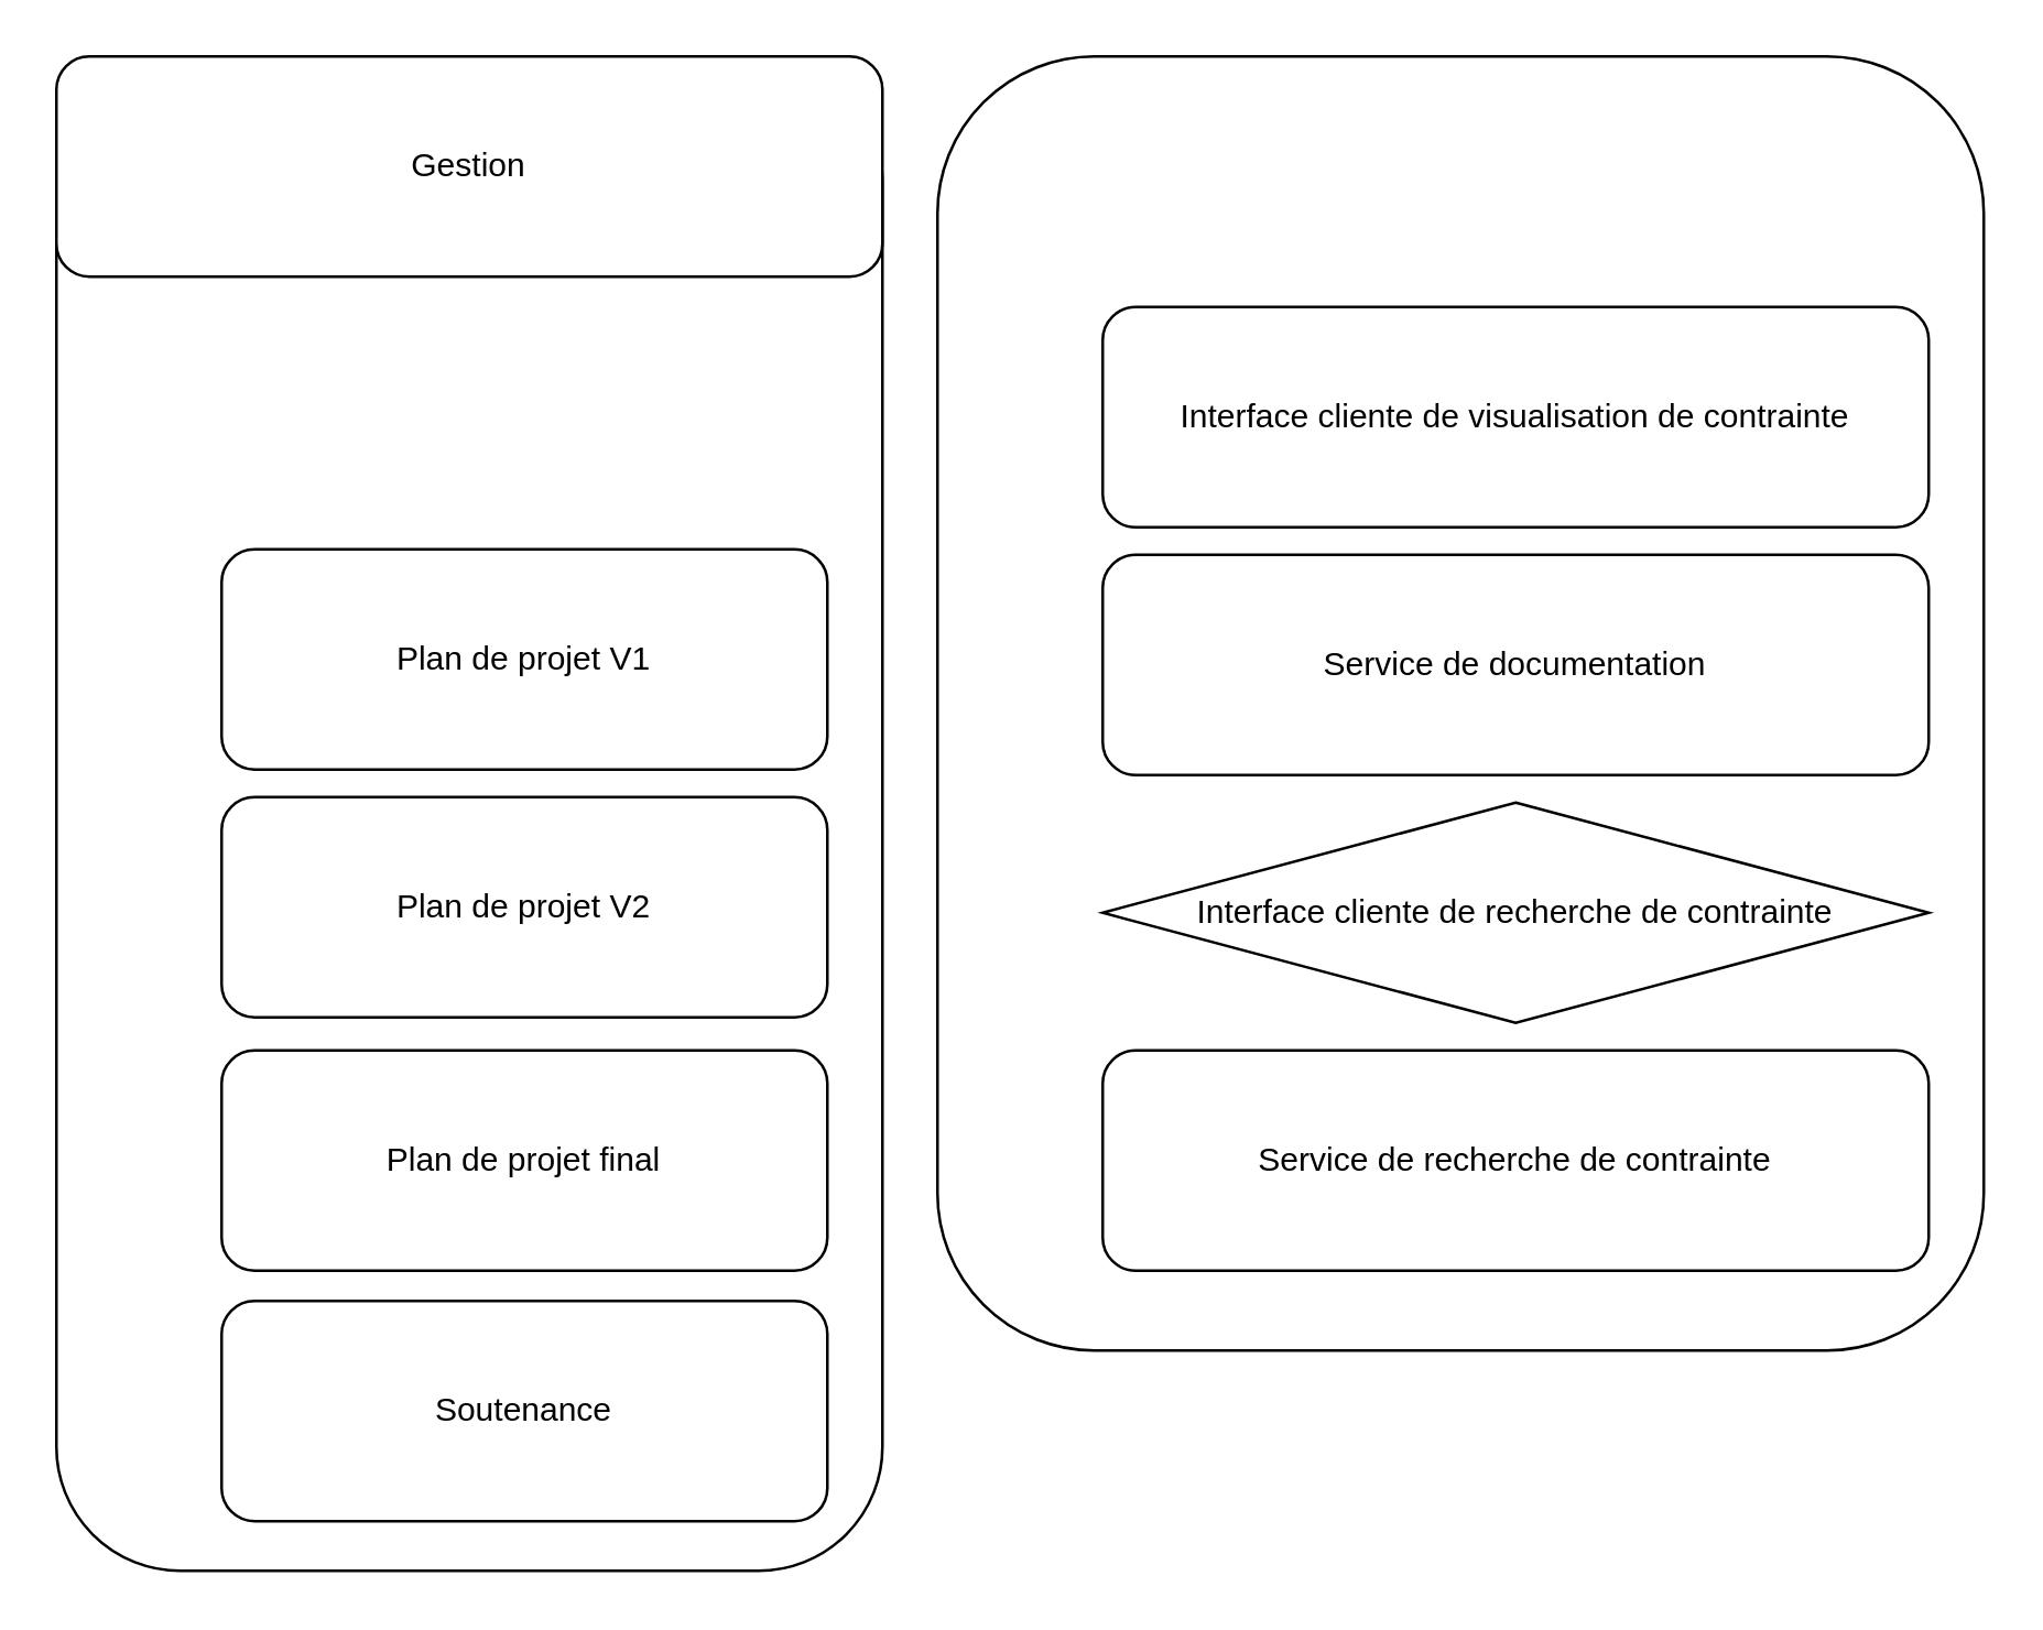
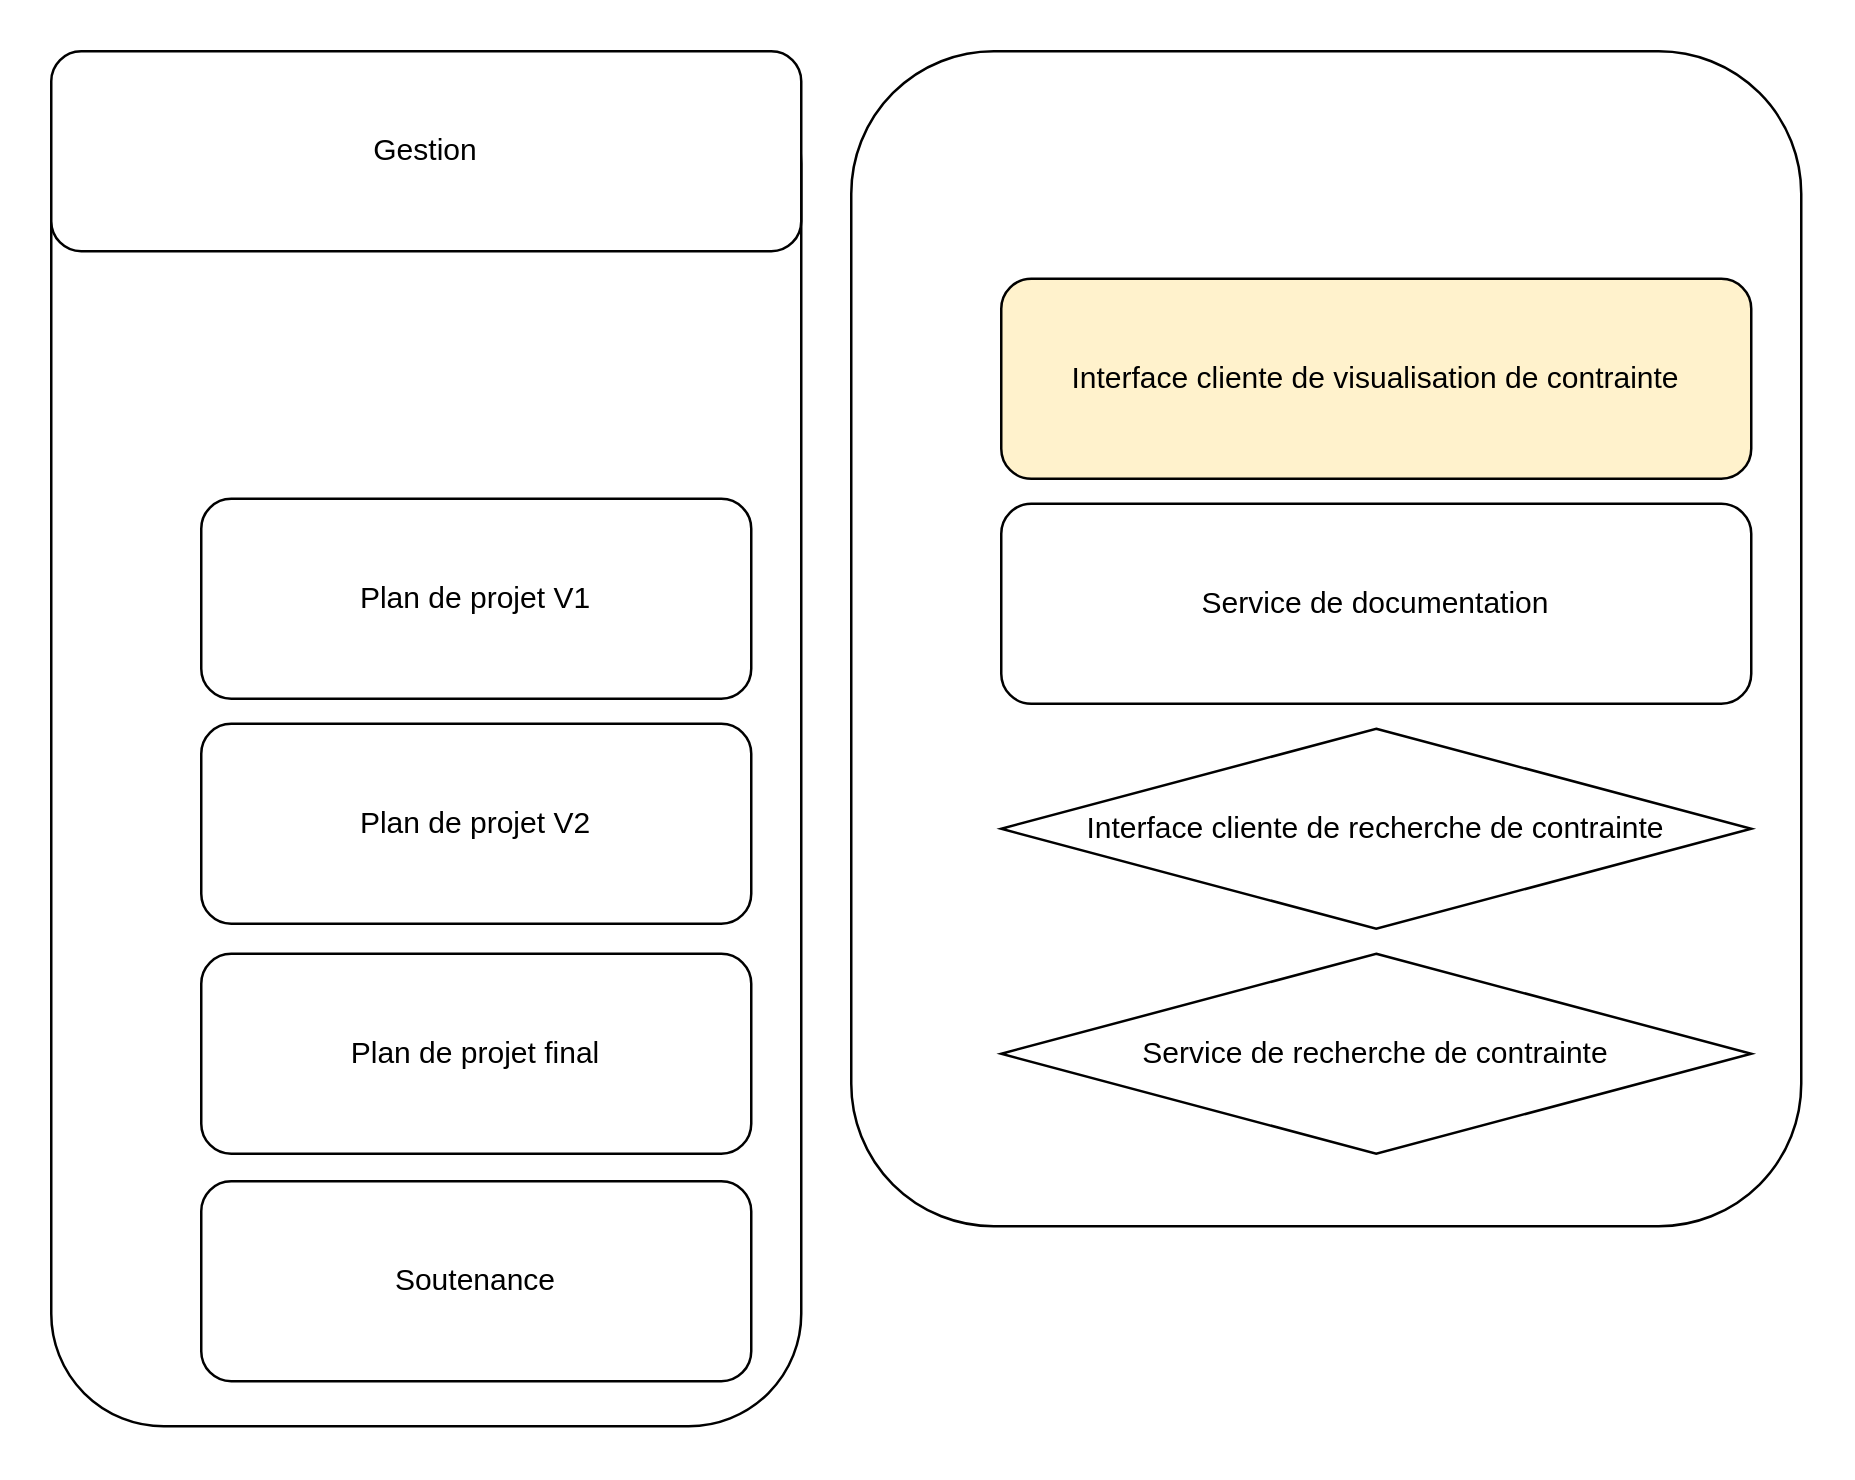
  <mxCell id="0" />
  <mxCell id="1" parent="0" />
  <mxCell id="2" value="" style="rounded=1;whiteSpace=wrap;html=1;" vertex="1" parent="1"><mxGeometry x="340" y="20" width="380" height="470" as="geometry" /></mxCell>
  <mxCell id="3" value="" style="rounded=1;whiteSpace=wrap;html=1;" vertex="1" parent="1"><mxGeometry x="20" y="20" width="300" height="550" as="geometry" /></mxCell>
  <mxCell id="4" value="Gestion" style="rounded=1;whiteSpace=wrap;html=1;" vertex="1" parent="1"><mxGeometry x="20" y="20" width="300" height="80" as="geometry" /></mxCell>
  <mxCell id="5" value="Plan de projet V1" style="rounded=1;whiteSpace=wrap;html=1;" vertex="1" parent="1"><mxGeometry x="80" y="199" width="220" height="80" as="geometry" /></mxCell>
  <mxCell id="6" value="Plan de projet V2" style="rounded=1;whiteSpace=wrap;html=1;" vertex="1" parent="1"><mxGeometry x="80" y="289" width="220" height="80" as="geometry" /></mxCell>
  <mxCell id="7" value="Plan de projet final" style="rounded=1;whiteSpace=wrap;html=1;" vertex="1" parent="1"><mxGeometry x="80" y="381" width="220" height="80" as="geometry" /></mxCell>
- <mxCell id="8" value="Interface cliente de visualisation de contrainte" style="rounded=1;whiteSpace=wrap;html=1;" vertex="1" parent="1"><mxGeometry x="400" y="111" width="300" height="80" as="geometry" /></mxCell>
+ <mxCell id="8" value="Interface cliente de visualisation de contrainte" style="rounded=1;whiteSpace=wrap;html=1;fillColor=#fff2cc;" vertex="1" parent="1"><mxGeometry x="400" y="111" width="300" height="80" as="geometry" /></mxCell>
  <mxCell id="9" value="Service de documentation" style="rounded=1;whiteSpace=wrap;html=1;" vertex="1" parent="1"><mxGeometry x="400" y="201" width="300" height="80" as="geometry" /></mxCell>
  <mxCell id="10" value="Soutenance" style="rounded=1;whiteSpace=wrap;html=1;" vertex="1" parent="1"><mxGeometry x="80" y="472" width="220" height="80" as="geometry" /></mxCell>
  <mxCell id="11" value="Interface cliente de recherche de contrainte" style="rhombus;whiteSpace=wrap;html=1;" vertex="1" parent="1"><mxGeometry x="400" y="291" width="300" height="80" as="geometry" /></mxCell>
- <mxCell id="12" value="Service de recherche de contrainte" style="rounded=1;whiteSpace=wrap;html=1;" vertex="1" parent="1"><mxGeometry x="400" y="381" width="300" height="80" as="geometry" /></mxCell>
+ <mxCell id="12" value="Service de recherche de contrainte" style="rhombus;whiteSpace=wrap;html=1;" vertex="1" parent="1"><mxGeometry x="400" y="381" width="300" height="80" as="geometry" /></mxCell>
